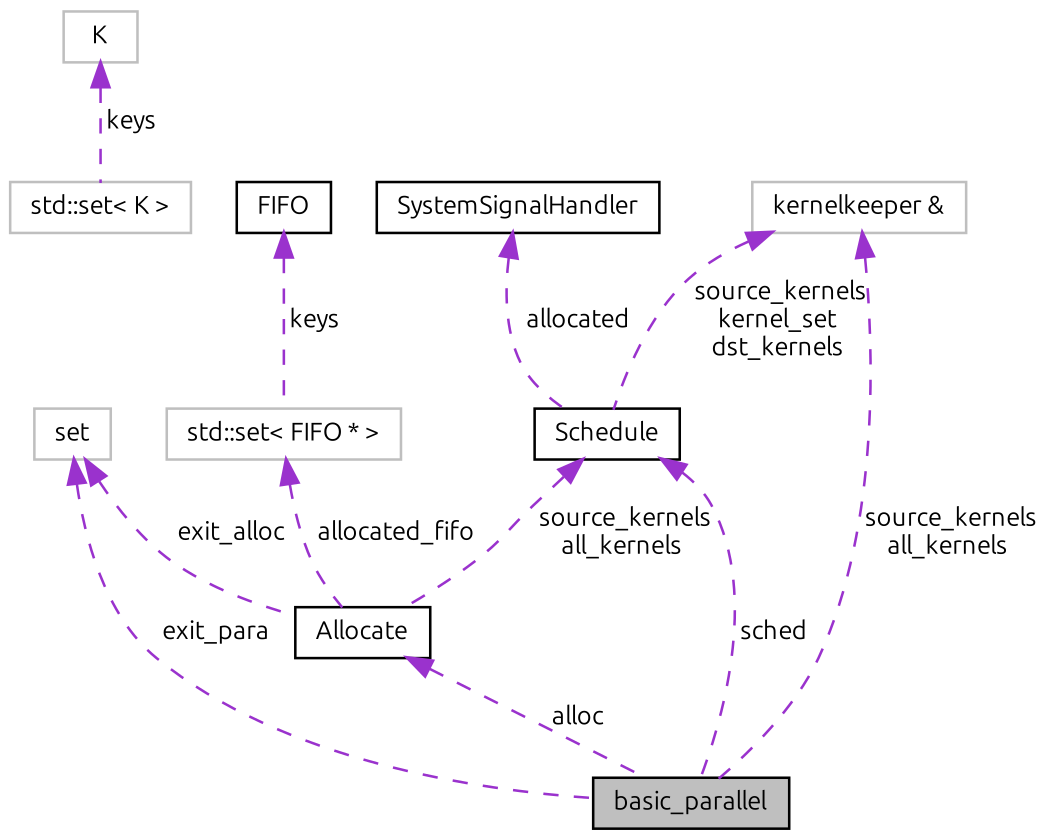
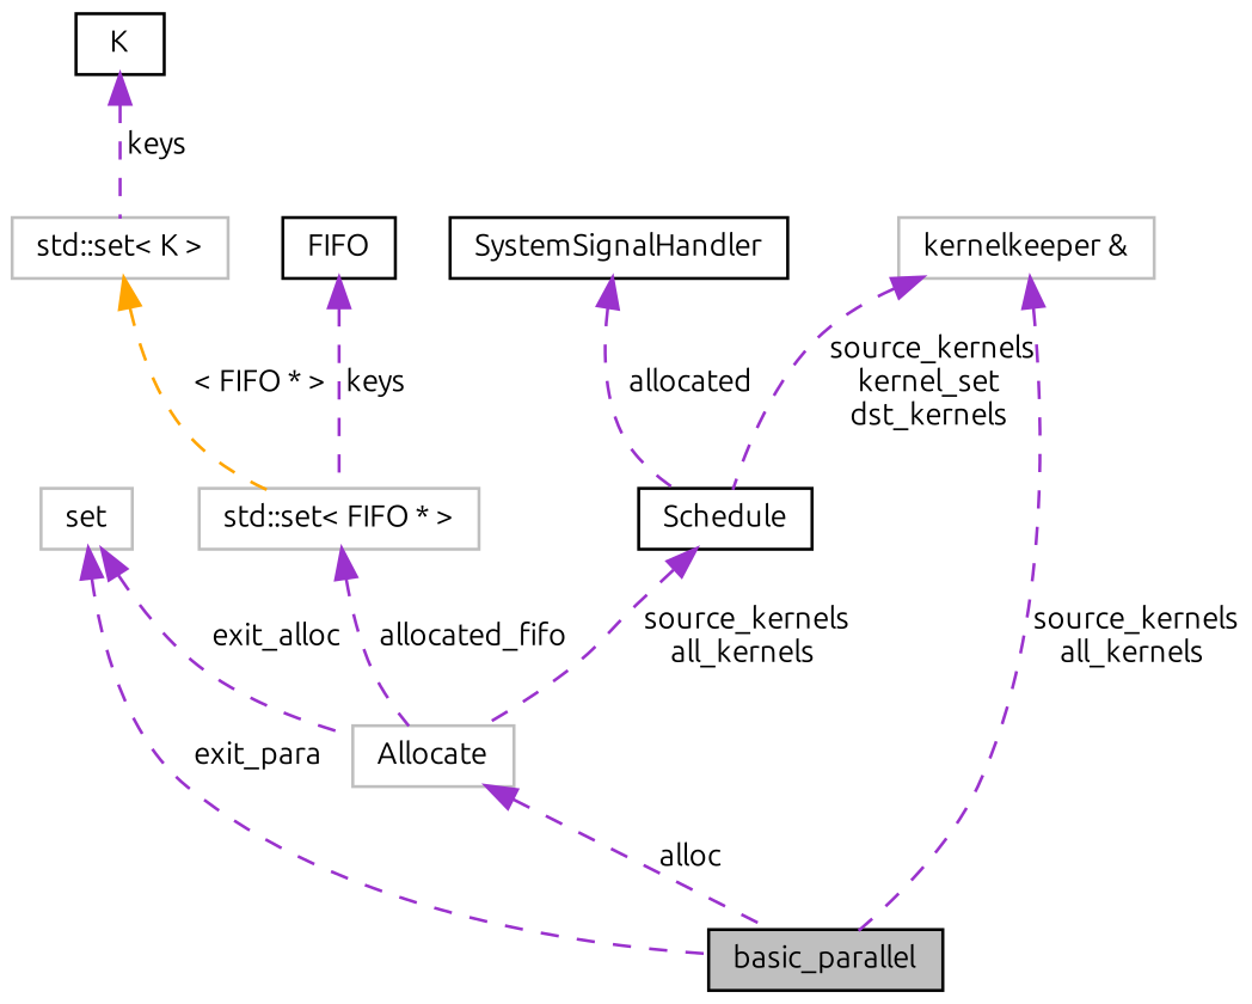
  digraph {
    fontname=Ubuntu
    node [color=black fontname=Ubuntu fontsize=10 shape=record]
    edge [color=darkorchid3 dir=back fontname=Ubuntu fontsize=10 labelfontname=Helvetica labelfontsize=10 style=dashed]
    n1 [fillcolor=grey75 fontcolor=black height=0.2 label=basic_parallel style=filled width=0.4]
    n2 [height=0.2 label=Schedule width=0.4]
-   n3 [height=0.2 label=Allocate width=0.4]
+   n3 [color=grey75 height=0.2 label=Allocate width=0.4]
    n4 [color=grey75 height=0.2 label="kernelkeeper &" width=0.4]
    n5 [height=0.2 label=SystemSignalHandler width=0.4]
    n6 [color=grey75 height=0.2 label=set width=0.4]
    n7 [color=grey75 height=0.2 label="std::set\< FIFO * \>" width=0.4]
    n8 [height=0.2 label=FIFO width=0.4]
    n9 [color=grey75 height=0.2 label="std::set\< K \>" width=0.4]
-   n10 [color=grey75 height=0.2 label=K width=0.4]
-   n2 -> n1 [label=" sched"]
+   n10 [height=0.2 label=K width=0.4]
    n2 -> n3 [label=" source_kernels\nall_kernels"]
    n3 -> n1 [label=" alloc"]
    n4 -> n1 [label=" source_kernels\nall_kernels"]
    n4 -> n2 [label=" source_kernels\nkernel_set\ndst_kernels"]
    n5 -> n2 [label=" allocated"]
    n6 -> n1 [label=" exit_para"]
    n6 -> n3 [label=" exit_alloc"]
    n7 -> n3 [label=" allocated_fifo"]
    n8 -> n7 [label=" keys"]
+   n9 -> n7 [color=orange label=" \< FIFO * \>"]
    n10 -> n9 [label=" keys"]
  }
